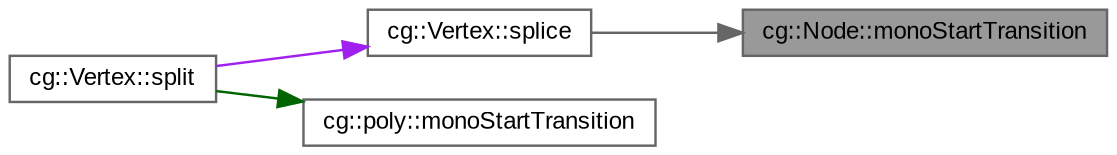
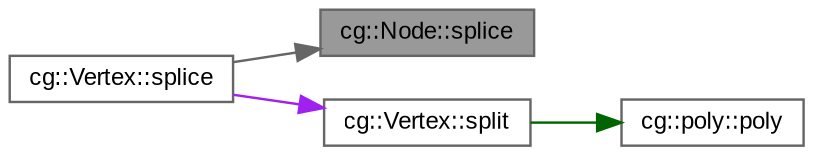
  digraph {
    fontname="Liberation Sans"
    rankdir=RL
    node [color=grey40 fillcolor=white fontname="Liberation Sans" fontsize=10 shape=box style=filled]
    edge [dir=back fontname="Liberation Sans" fontsize=10 labelfontname=Helvetica labelfontsize=10 style=solid]
-   n1 [color=gray40 fillcolor=grey60 fontcolor=black height=0.2 label="cg::Node::monoStartTransition" width=0.4]
+   n1 [color=gray40 fillcolor=grey60 fontcolor=black height=0.2 label="cg::Node::splice" width=0.4]
    n2 [height=0.2 label="cg::Vertex::splice" width=0.4]
    n3 [height=0.2 label="cg::Vertex::split" width=0.4]
-   n4 [height=0.2 label="cg::poly::monoStartTransition" width=0.4]
+   n4 [height=0.2 label="cg::poly::poly" width=0.4]
    n1 -> n2 [color=gray40]
-   n2 -> n3 [color=purple]
+   n3 -> n2 [color=purple]
    n4 -> n3 [color=darkgreen]
  }
